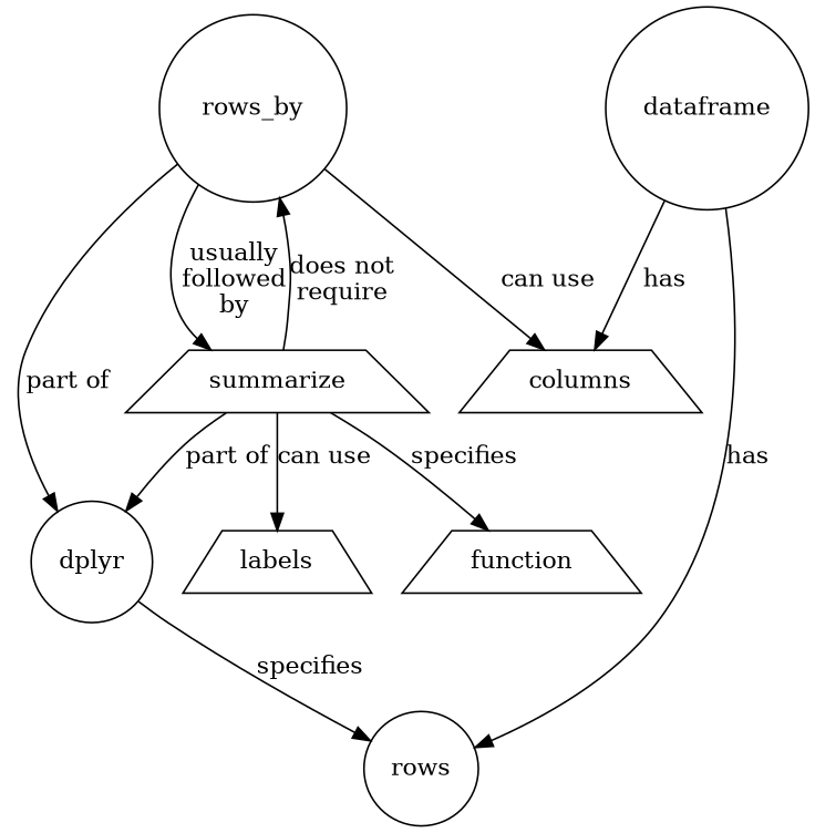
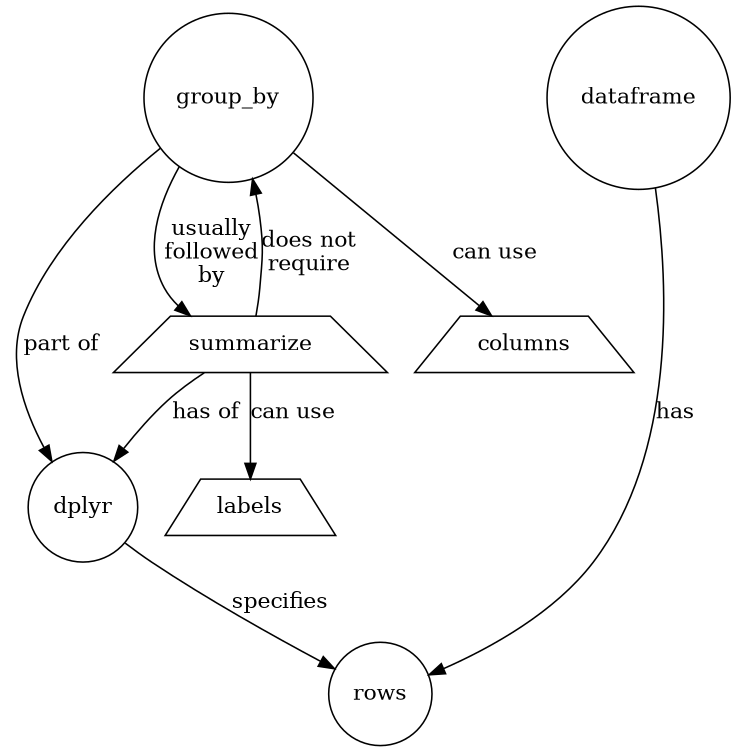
  digraph {
    node [shape=circle]
-   group_by [label=rows_by]
+   group_by
    dplyr
    summarize [shape=trapezium]
    columns [shape=trapezium]
    rows
    labels [shape=trapezium]
-   function [shape=trapezium]
    dataframe
    group_by -> dplyr [label="part of"]
    group_by -> summarize [label="usually\nfollowed\nby"]
    group_by -> columns [label="can use"]
    dplyr -> rows [label=specifies]
    summarize -> group_by [label="does not\nrequire"]
-   summarize -> dplyr [label="part of"]
+   summarize -> dplyr [label="has of"]
    summarize -> labels [label="can use"]
-   summarize -> function [label=specifies]
-   dataframe -> columns [label=has]
    dataframe -> rows [label=has]
  }
